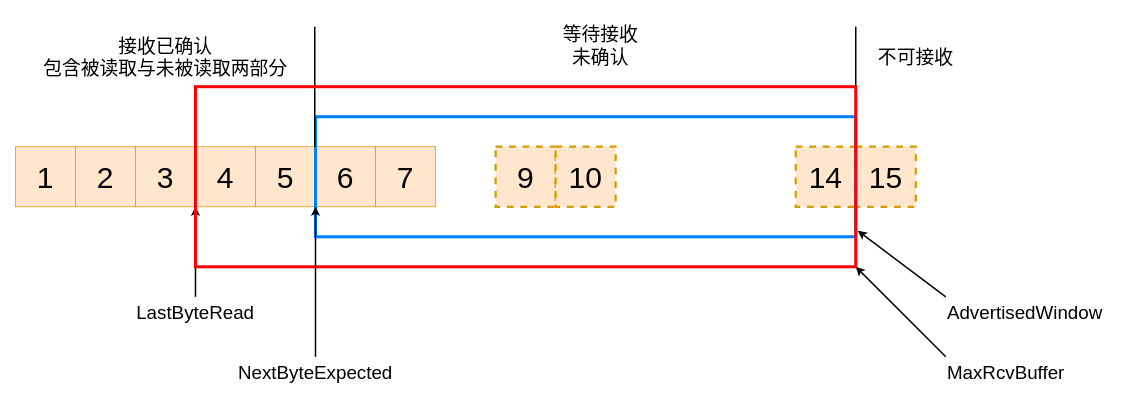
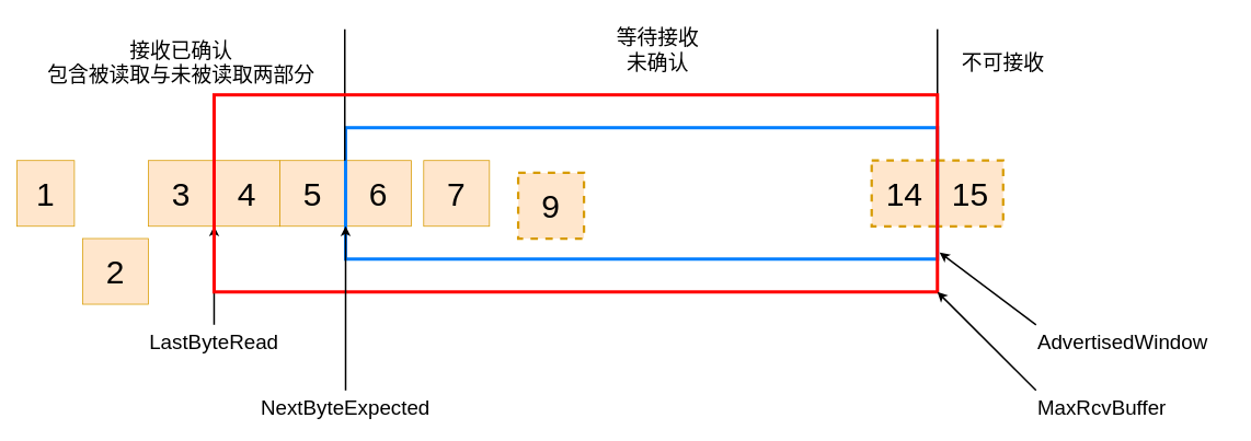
  <mxCell id="0" />
  <mxCell id="1" parent="0" />
- <mxCell id="2" value="&lt;font style=&quot;font-size: 40px&quot;&gt;1&lt;/font&gt;" style="text;html=1;strokeColor=#d79b00;fillColor=#ffe6cc;align=center;verticalAlign=middle;whiteSpace=wrap;rounded=0;labelBackgroundColor=none;fontSize=16;" parent="1" vertex="1"><mxGeometry x="20" y="195" width="80" height="80" as="geometry" /></mxCell>
- <mxCell id="3" value="&lt;font style=&quot;font-size: 40px&quot;&gt;2&lt;/font&gt;" style="text;html=1;strokeColor=#d79b00;fillColor=#ffe6cc;align=center;verticalAlign=middle;whiteSpace=wrap;rounded=0;labelBackgroundColor=none;fontSize=16;" parent="1" vertex="1"><mxGeometry x="100" y="195" width="80" height="80" as="geometry" /></mxCell>
+ <mxCell id="2" value="&lt;font style=&quot;font-size: 40px&quot;&gt;1&lt;/font&gt;" style="text;html=1;strokeColor=#d79b00;fillColor=#ffe6cc;align=center;verticalAlign=middle;whiteSpace=wrap;rounded=0;labelBackgroundColor=none;fontSize=16;" parent="1" vertex="1"><mxGeometry x="20" y="195" width="70" height="80" as="geometry" /></mxCell>
+ <mxCell id="3" value="&lt;font style=&quot;font-size: 40px&quot;&gt;2&lt;/font&gt;" style="text;html=1;strokeColor=#d79b00;fillColor=#ffe6cc;align=center;verticalAlign=middle;whiteSpace=wrap;rounded=0;labelBackgroundColor=none;fontSize=16;" parent="1" vertex="1"><mxGeometry x="100" y="290" width="80" height="80" as="geometry" /></mxCell>
  <mxCell id="4" value="&lt;font style=&quot;font-size: 40px&quot;&gt;3&lt;/font&gt;" style="text;html=1;strokeColor=#d79b00;fillColor=#ffe6cc;align=center;verticalAlign=middle;whiteSpace=wrap;rounded=0;labelBackgroundColor=none;fontSize=16;" parent="1" vertex="1"><mxGeometry x="180" y="195" width="80" height="80" as="geometry" /></mxCell>
  <mxCell id="5" value="&lt;font style=&quot;font-size: 40px&quot;&gt;4&lt;/font&gt;" style="text;html=1;strokeColor=#d79b00;fillColor=#ffe6cc;align=center;verticalAlign=middle;whiteSpace=wrap;rounded=0;labelBackgroundColor=none;fontSize=16;" parent="1" vertex="1"><mxGeometry x="260" y="195" width="80" height="80" as="geometry" /></mxCell>
  <mxCell id="6" value="&lt;font style=&quot;font-size: 40px&quot;&gt;5&lt;/font&gt;" style="text;html=1;strokeColor=#d79b00;fillColor=#ffe6cc;align=center;verticalAlign=middle;whiteSpace=wrap;rounded=0;labelBackgroundColor=none;fontSize=16;" parent="1" vertex="1"><mxGeometry x="340" y="195" width="80" height="80" as="geometry" /></mxCell>
  <mxCell id="7" value="&lt;font style=&quot;font-size: 40px&quot;&gt;6&lt;/font&gt;" style="text;html=1;strokeColor=#d79b00;fillColor=#ffe6cc;align=center;verticalAlign=middle;whiteSpace=wrap;rounded=0;labelBackgroundColor=none;fontSize=16;" parent="1" vertex="1"><mxGeometry x="420" y="195" width="80" height="80" as="geometry" /></mxCell>
- <mxCell id="8" value="&lt;font style=&quot;font-size: 40px&quot;&gt;7&lt;/font&gt;" style="text;html=1;strokeColor=#d79b00;fillColor=#ffe6cc;align=center;verticalAlign=middle;whiteSpace=wrap;rounded=0;labelBackgroundColor=none;fontSize=16;" parent="1" vertex="1"><mxGeometry x="500" y="195" width="80" height="80" as="geometry" /></mxCell>
- <mxCell id="9" value="&lt;font style=&quot;font-size: 40px&quot;&gt;9&lt;/font&gt;" style="text;html=1;strokeColor=#d79b00;fillColor=#ffe6cc;align=center;verticalAlign=middle;whiteSpace=wrap;rounded=0;labelBackgroundColor=none;fontSize=16;dashed=1;strokeWidth=3;" parent="1" vertex="1"><mxGeometry x="660" y="195" width="80" height="80" as="geometry" /></mxCell>
- <mxCell id="10" value="&lt;font style=&quot;font-size: 40px&quot;&gt;10&lt;/font&gt;" style="text;html=1;strokeColor=#d79b00;fillColor=#ffe6cc;align=center;verticalAlign=middle;whiteSpace=wrap;rounded=0;labelBackgroundColor=none;fontSize=16;dashed=1;strokeWidth=3;" parent="1" vertex="1"><mxGeometry x="740" y="195" width="80" height="80" as="geometry" /></mxCell>
+ <mxCell id="8" value="&lt;font style=&quot;font-size: 40px&quot;&gt;7&lt;/font&gt;" style="text;html=1;strokeColor=#d79b00;fillColor=#ffe6cc;align=center;verticalAlign=middle;whiteSpace=wrap;rounded=0;labelBackgroundColor=none;fontSize=16;" parent="1" vertex="1"><mxGeometry x="515" y="195" width="80" height="80" as="geometry" /></mxCell>
+ <mxCell id="9" value="&lt;font style=&quot;font-size: 40px&quot;&gt;9&lt;/font&gt;" style="text;html=1;strokeColor=#d79b00;fillColor=#ffe6cc;align=center;verticalAlign=middle;whiteSpace=wrap;rounded=0;labelBackgroundColor=none;fontSize=16;dashed=1;strokeWidth=3;" parent="1" vertex="1"><mxGeometry x="630" y="210" width="80" height="80" as="geometry" /></mxCell>
  <mxCell id="11" value="&lt;font style=&quot;font-size: 40px&quot;&gt;14&lt;/font&gt;" style="text;html=1;strokeColor=#d79b00;fillColor=#ffe6cc;align=center;verticalAlign=middle;whiteSpace=wrap;rounded=0;labelBackgroundColor=none;fontSize=16;strokeWidth=3;dashed=1;" parent="1" vertex="1"><mxGeometry x="1060" y="195" width="80" height="80" as="geometry" /></mxCell>
  <mxCell id="12" value="&lt;font style=&quot;font-size: 40px&quot;&gt;15&lt;/font&gt;" style="text;html=1;strokeColor=#d79b00;fillColor=#ffe6cc;align=center;verticalAlign=middle;whiteSpace=wrap;rounded=0;labelBackgroundColor=none;fontSize=16;dashed=1;strokeWidth=3;" parent="1" vertex="1"><mxGeometry x="1140" y="195" width="80" height="80" as="geometry" /></mxCell>
  <mxCell id="13" value="" style="rounded=0;whiteSpace=wrap;html=1;fillColor=none;strokeColor=#007FFF;strokeWidth=4;" parent="1" vertex="1"><mxGeometry x="420" y="155" width="720" height="160" as="geometry" /></mxCell>
  <mxCell id="14" value="" style="endArrow=none;html=1;strokeWidth=2;" parent="1" edge="1"><mxGeometry width="50" height="50" relative="1" as="geometry"><mxPoint x="419" y="195" as="sourcePoint" /><mxPoint x="419" y="35" as="targetPoint" /></mxGeometry></mxCell>
  <mxCell id="15" value="&lt;span style=&quot;font-size: 25px&quot;&gt;接收已确认&lt;br&gt;包含被读取与未被读取两部分&lt;br&gt;&lt;/span&gt;" style="text;html=1;strokeColor=none;fillColor=none;align=center;verticalAlign=middle;whiteSpace=wrap;rounded=0;" parent="1" vertex="1"><mxGeometry x="20" y="35" width="400" height="80" as="geometry" /></mxCell>
  <mxCell id="16" value="&lt;span style=&quot;font-size: 25px&quot;&gt;等待接收&lt;br&gt;未确认&lt;br&gt;&lt;/span&gt;" style="text;html=1;strokeColor=none;fillColor=none;align=center;verticalAlign=middle;whiteSpace=wrap;rounded=0;" parent="1" vertex="1"><mxGeometry x="720" y="20" width="160" height="80" as="geometry" /></mxCell>
  <mxCell id="17" value="&lt;span style=&quot;font-size: 25px&quot;&gt;不可接收&lt;br&gt;&lt;/span&gt;" style="text;html=1;strokeColor=none;fillColor=none;align=center;verticalAlign=middle;whiteSpace=wrap;rounded=0;" parent="1" vertex="1"><mxGeometry x="1140" y="35" width="160" height="80" as="geometry" /></mxCell>
  <mxCell id="18" value="" style="endArrow=none;html=1;strokeWidth=2;" parent="1" edge="1"><mxGeometry width="50" height="50" relative="1" as="geometry"><mxPoint x="1140" y="195" as="sourcePoint" /><mxPoint x="1140" y="35" as="targetPoint" /></mxGeometry></mxCell>
  <mxCell id="19" value="" style="endArrow=classic;html=1;strokeWidth=2;entryX=1;entryY=1;entryDx=0;entryDy=0;" parent="1" target="4" edge="1"><mxGeometry width="50" height="50" relative="1" as="geometry"><mxPoint x="260" y="395" as="sourcePoint" /><mxPoint x="260" y="395" as="targetPoint" /><Array as="points" /></mxGeometry></mxCell>
  <mxCell id="20" value="" style="endArrow=classic;html=1;strokeWidth=2;exitX=0;exitY=0;exitDx=0;exitDy=0;entryX=1.003;entryY=0.8;entryDx=0;entryDy=0;entryPerimeter=0;" parent="1" source="22" target="23" edge="1"><mxGeometry width="50" height="50" relative="1" as="geometry"><mxPoint x="1060" y="395" as="sourcePoint" /><mxPoint x="980" y="300" as="targetPoint" /></mxGeometry></mxCell>
  <mxCell id="21" value="&lt;span style=&quot;font-size: 25px&quot;&gt;LastByteRead&lt;br&gt;&lt;/span&gt;" style="text;html=1;strokeColor=none;fillColor=none;align=center;verticalAlign=middle;whiteSpace=wrap;rounded=0;" parent="1" vertex="1"><mxGeometry x="180" y="395" width="160" height="40" as="geometry" /></mxCell>
  <mxCell id="22" value="&lt;span style=&quot;font-size: 25px&quot;&gt;AdvertisedWindow&lt;br&gt;&lt;/span&gt;" style="text;html=1;strokeColor=none;fillColor=none;align=left;verticalAlign=middle;whiteSpace=wrap;rounded=0;" parent="1" vertex="1"><mxGeometry x="1260" y="395" width="240" height="40" as="geometry" /></mxCell>
  <mxCell id="23" value="" style="rounded=0;whiteSpace=wrap;html=1;fillColor=none;strokeWidth=4;strokeColor=#FF0000;" parent="1" vertex="1"><mxGeometry x="260" y="115" width="880" height="240" as="geometry" /></mxCell>
  <mxCell id="24" value="" style="endArrow=classic;html=1;strokeWidth=2;entryX=1;entryY=1;entryDx=0;entryDy=0;exitX=0;exitY=0;exitDx=0;exitDy=0;" parent="1" source="25" target="23" edge="1"><mxGeometry width="50" height="50" relative="1" as="geometry"><mxPoint x="1060" y="475" as="sourcePoint" /><mxPoint x="980" y="380" as="targetPoint" /></mxGeometry></mxCell>
  <mxCell id="25" value="&lt;span style=&quot;font-size: 25px&quot;&gt;MaxRcvBuffer&lt;br&gt;&lt;/span&gt;" style="text;html=1;strokeColor=none;fillColor=none;align=left;verticalAlign=middle;whiteSpace=wrap;rounded=0;" parent="1" vertex="1"><mxGeometry x="1260" y="475" width="240" height="40" as="geometry" /></mxCell>
  <mxCell id="26" value="" style="endArrow=classic;html=1;strokeWidth=2;entryX=1;entryY=1;entryDx=0;entryDy=0;" parent="1" edge="1"><mxGeometry width="50" height="50" relative="1" as="geometry"><mxPoint x="420" y="475" as="sourcePoint" /><mxPoint x="420" y="275" as="targetPoint" /><Array as="points" /></mxGeometry></mxCell>
  <mxCell id="27" value="&lt;span style=&quot;font-size: 25px&quot;&gt;NextByteExpected&lt;br&gt;&lt;/span&gt;" style="text;html=1;strokeColor=none;fillColor=none;align=center;verticalAlign=middle;whiteSpace=wrap;rounded=0;" parent="1" vertex="1"><mxGeometry x="320" y="475" width="200" height="40" as="geometry" /></mxCell>
